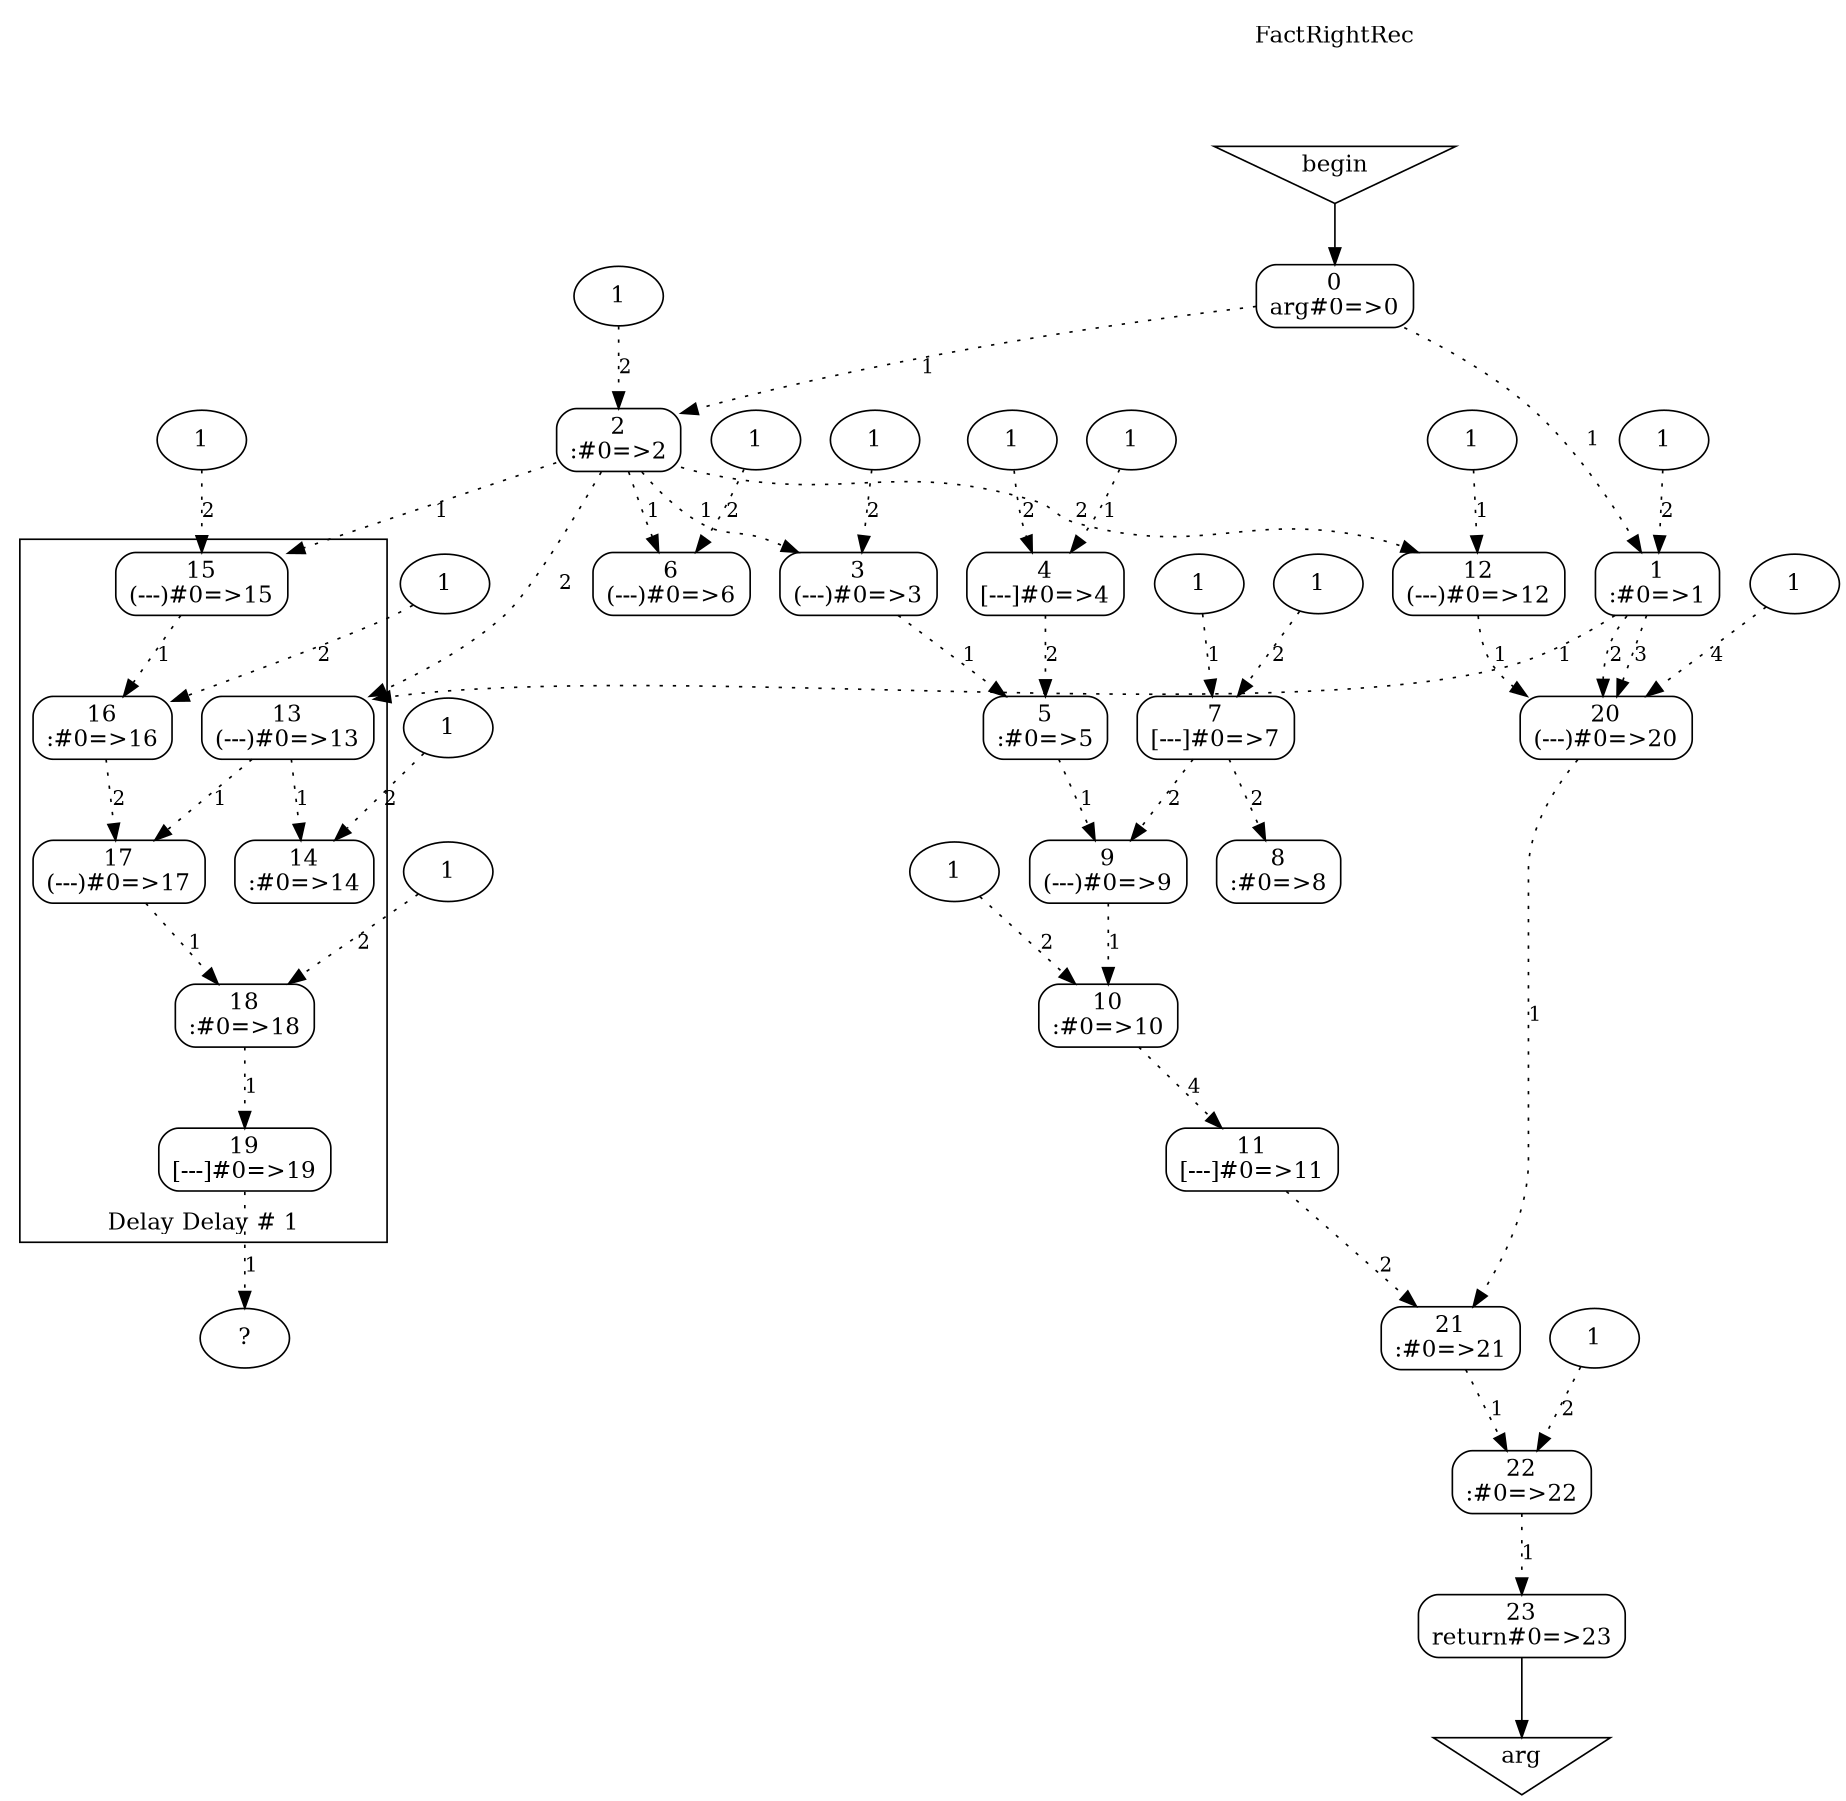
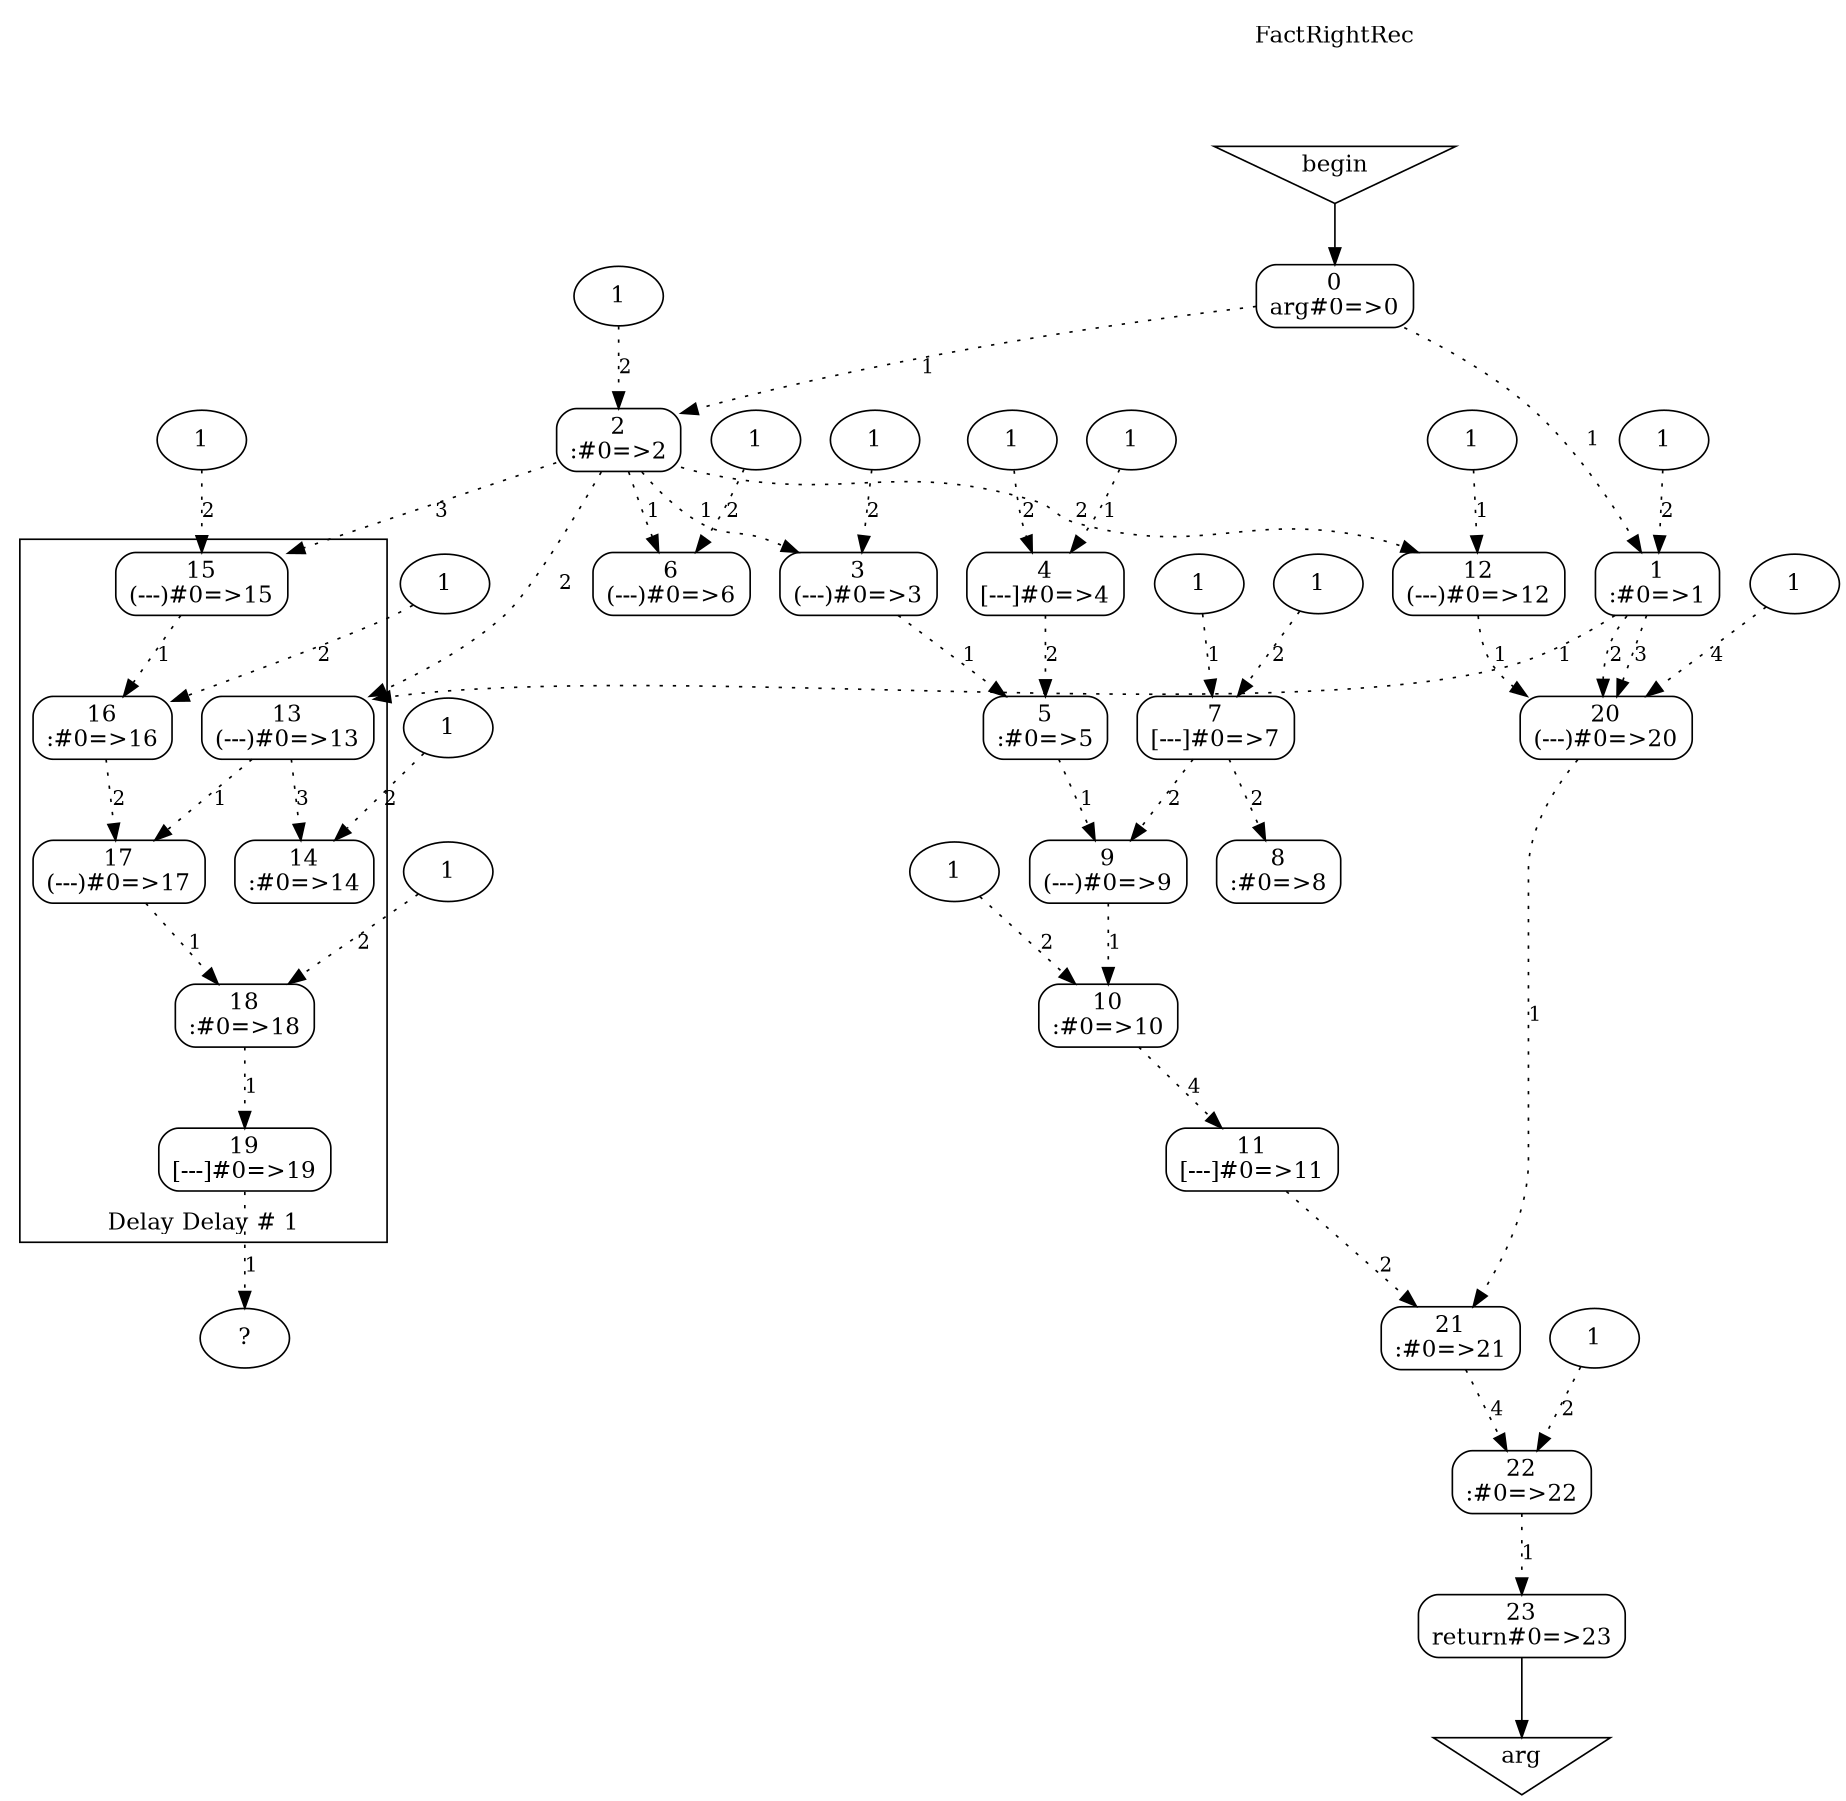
  digraph {
    node [fontcolor=black fontsize=14 shape=box style=rounded]
    edge [color=black fontcolor=black fontsize=12 style=dotted]
    n1 [label="13\n(---)#0=>13"]
    n2 [label="14\n:#0=>14"]
    n3 [label="15\n(---)#0=>15"]
    n4 [label="16\n:#0=>16"]
    n5 [label="17\n(---)#0=>17"]
    n6 [label="18\n:#0=>18"]
    n7 [label="19\n[---]#0=>19"]
    n8 [label="?" shape=ellipse style=solid]
    n9 [label=1 shape=ellipse style=solid]
    n10 [label="1\n:#0=>1"]
    n11 [label="20\n(---)#0=>20"]
    n12 [label=1 shape=ellipse style=solid]
    n13 [label="2\n:#0=>2"]
    n14 [label="3\n(---)#0=>3"]
    n15 [label="6\n(---)#0=>6"]
    n16 [label="12\n(---)#0=>12"]
    n17 [label=1 shape=ellipse style=solid]
    n18 [label="5\n:#0=>5"]
    n19 [label=1 shape=ellipse style=solid]
    n20 [label="4\n[---]#0=>4"]
    n21 [label=1 shape=ellipse style=solid]
    n22 [label=1 shape=ellipse style=solid]
    n23 [label=1 shape=ellipse style=solid]
    n24 [label="7\n[---]#0=>7"]
    n25 [label="9\n(---)#0=>9"]
    n26 [label="8\n:#0=>8"]
    n27 [label=1 shape=ellipse style=solid]
    n28 [label=1 shape=ellipse style=solid]
    n29 [label="10\n:#0=>10"]
    n30 [label="11\n[---]#0=>11"]
    n31 [label=1 shape=ellipse style=solid]
    n32 [label=1 shape=ellipse style=solid]
    n33 [label=1 shape=ellipse style=solid]
    n34 [label=1 shape=ellipse style=solid]
    n35 [label=1 shape=ellipse style=solid]
    n36 [label=1 shape=ellipse style=solid]
    n37 [label="21\n:#0=>21"]
    n38 [label=1 shape=ellipse style=solid]
    n39 [label="22\n:#0=>22"]
    n40 [label="23\nreturn#0=>23"]
    n41 [label=FactRightRec shape=none style=solid]
    begin [shape=invtriangle style=solid]
    n43 [label="0\narg#0=>0"]
    n44 [label=arg shape=invtriangle style=solid]
    subgraph cluster_1 {
      label="Delay Delay # 1"
      labelloc=b
      n1
      n2
      n3
      n4
      n5
      n6
      n7
    }
-   n1 -> n2 [label=1]
+   n1 -> n2 [label=3]
    n1 -> n5 [label=1]
    n3 -> n4 [label=1]
    n4 -> n5 [label=2]
    n5 -> n6 [label=1]
    n6 -> n7 [label=1]
    n7 -> n8 [label=1]
    n9 -> n10 [label=2]
    n10 -> n1 [label=1]
    n10 -> n11 [label=2]
    n10 -> n11 [label=3]
    n11 -> n37 [label=1]
    n12 -> n13 [label=2]
    n13 -> n1 [label=2]
-   n13 -> n3 [label=1]
+   n13 -> n3 [label=3]
    n13 -> n14 [label=1]
    n13 -> n15 [label=1]
    n13 -> n16 [label=2]
    n14 -> n18 [label=1]
    n16 -> n11 [label=1]
    n17 -> n14 [label=2]
    n18 -> n25 [label=1]
    n19 -> n20 [label=1]
    n20 -> n18 [label=2]
    n21 -> n20 [label=2]
    n22 -> n15 [label=2]
    n23 -> n24 [label=1]
    n24 -> n25 [label=2]
    n24 -> n26 [label=2]
    n25 -> n29 [label=1]
    n27 -> n24 [label=2]
    n28 -> n29 [label=2]
    n29 -> n30 [label=4]
    n30 -> n37 [label=2]
    n31 -> n16 [label=1]
    n32 -> n2 [label=2]
    n33 -> n3 [label=2]
    n34 -> n4 [label=2]
    n35 -> n6 [label=2]
    n36 -> n11 [label=4]
-   n37 -> n39 [label=1]
+   n37 -> n39 [label=4]
    n38 -> n39 [label=2]
    n39 -> n40 [label=1]
    n40 -> n44 [arrowtail=dot fontsize=10 style=solid]
    n41 -> begin [fontsize=14 style=invis]
    begin -> n43 [arrowtail=dot fontsize=10 style=solid]
    n43 -> n10 [label=1]
    n43 -> n13 [label=1]
  }
